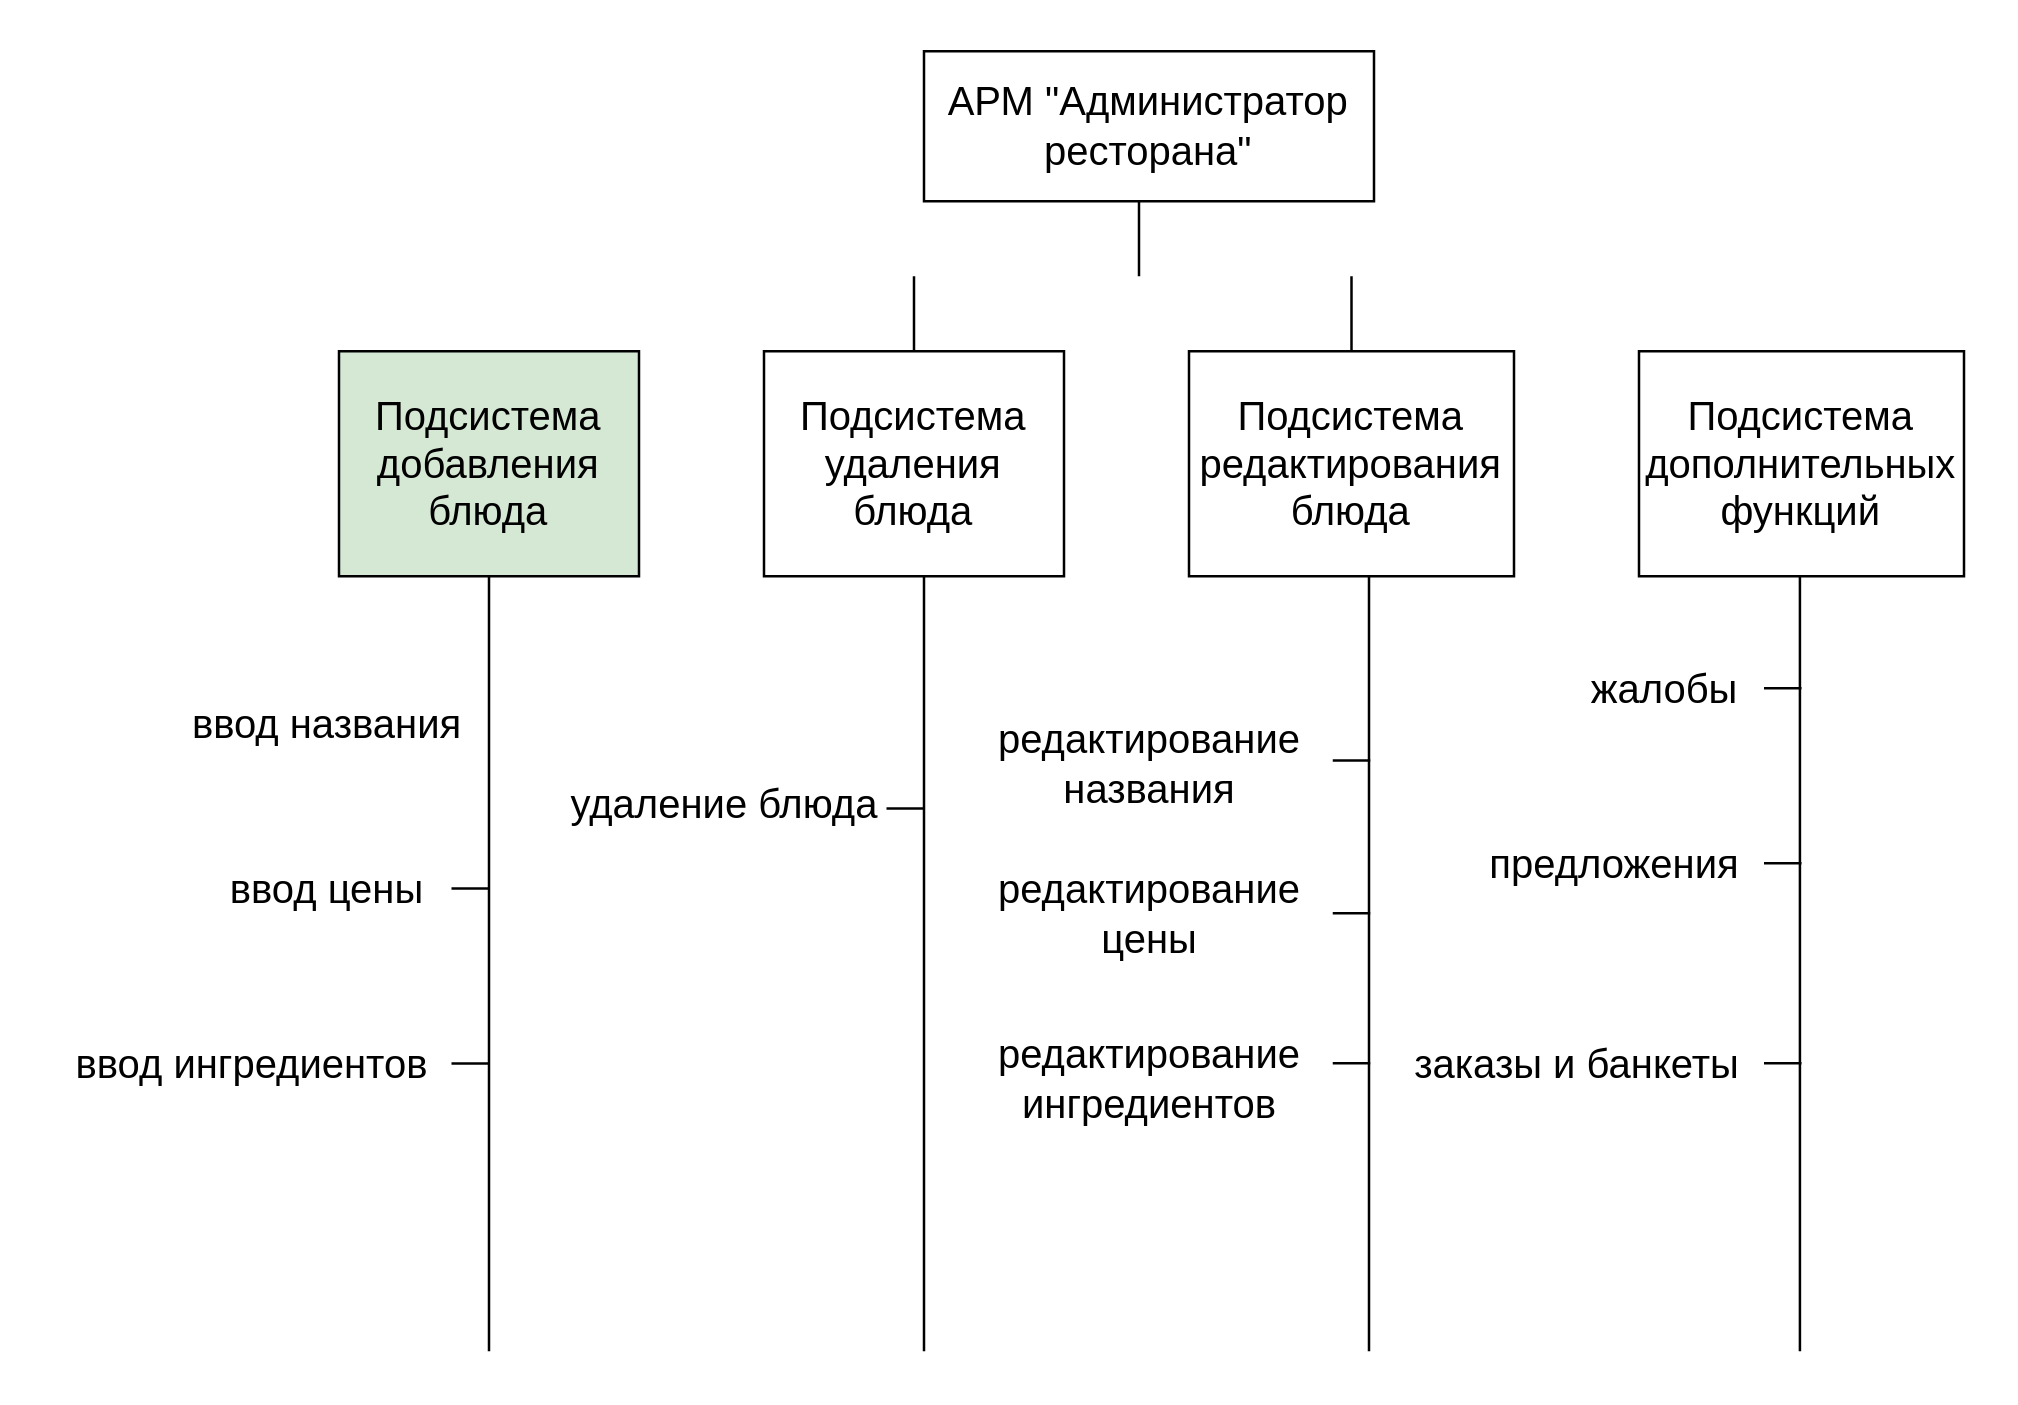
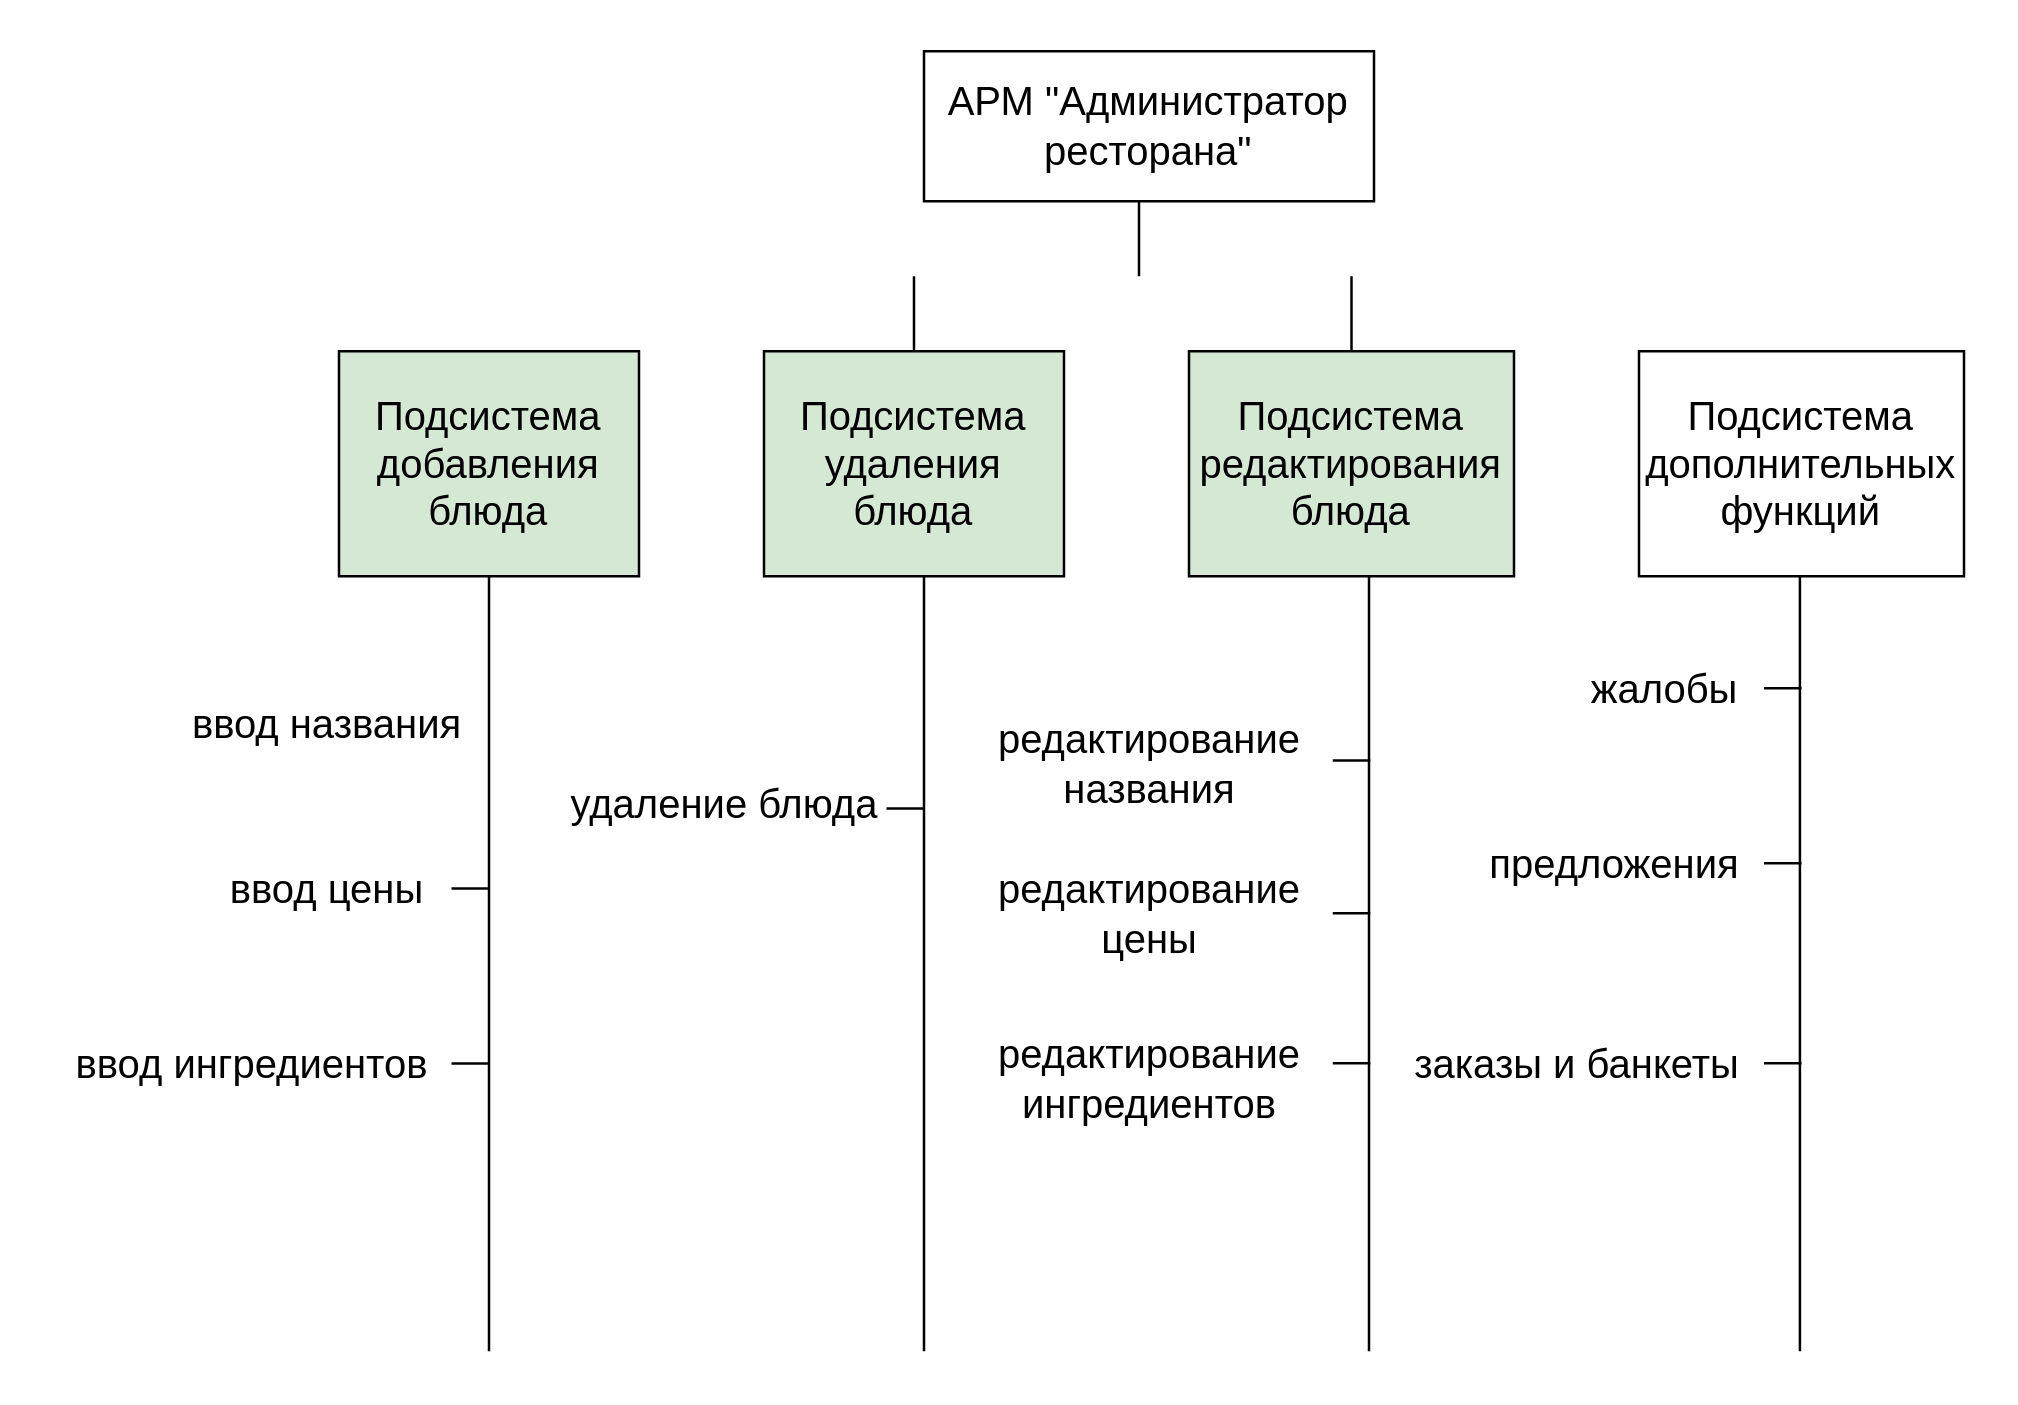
  <mxCell id="0" />
  <mxCell id="1" parent="0" />
  <mxCell id="2" value="АРМ &quot;Администратор ресторана&quot;" style="rounded=0;whiteSpace=wrap;html=1;fontSize=16;" vertex="1" parent="1"><mxGeometry x="369" y="20" width="180" height="60" as="geometry" /></mxCell>
  <mxCell id="3" value="Подсистема добавления блюда" style="rounded=0;whiteSpace=wrap;html=1;fontSize=16;fillColor=#d5e8d4;" vertex="1" parent="1"><mxGeometry y="140" width="120" height="90" as="geometry" x="135" /></mxCell>
- <mxCell id="4" value="Подсистема удаления блюда" style="rounded=0;whiteSpace=wrap;html=1;fontSize=16;" vertex="1" parent="1"><mxGeometry x="305" y="140" width="120" height="90" as="geometry" /></mxCell>
- <mxCell id="5" value="Подсистема редактирования блюда" style="rounded=0;whiteSpace=wrap;html=1;fontSize=16;" vertex="1" parent="1"><mxGeometry x="475" y="140" width="130" height="90" as="geometry" /></mxCell>
+ <mxCell id="4" value="Подсистема удаления блюда" style="rounded=0;whiteSpace=wrap;html=1;fontSize=16;fillColor=#d5e8d4;" vertex="1" parent="1"><mxGeometry x="305" y="140" width="120" height="90" as="geometry" /></mxCell>
+ <mxCell id="5" value="Подсистема редактирования блюда" style="rounded=0;whiteSpace=wrap;html=1;fontSize=16;fillColor=#d5e8d4;" vertex="1" parent="1"><mxGeometry x="475" y="140" width="130" height="90" as="geometry" /></mxCell>
  <mxCell id="6" value="Подсистема дополнительных функций" style="rounded=0;whiteSpace=wrap;html=1;fontSize=16;" vertex="1" parent="1"><mxGeometry x="655" y="140" width="130" height="90" as="geometry" /></mxCell>
  <mxCell id="7" value="" style="endArrow=none;html=1;rounded=0;fontSize=12;startSize=8;endSize=8;curved=1;" edge="1" parent="1"><mxGeometry width="50" height="50" relative="1" as="geometry"><mxPoint x="455" y="80" as="sourcePoint" /><mxPoint x="455" y="110" as="targetPoint" /></mxGeometry></mxCell>
  <mxCell id="8" value="" style="endArrow=none;html=1;rounded=0;fontSize=12;startSize=8;endSize=8;curved=1;entryX=0.5;entryY=0;entryDx=0;entryDy=0;" edge="1" parent="1" target="4"><mxGeometry width="50" height="50" relative="1" as="geometry"><mxPoint x="365" y="110" as="sourcePoint" /><mxPoint x="405" y="60" as="targetPoint" /></mxGeometry></mxCell>
  <mxCell id="9" value="" style="endArrow=none;html=1;rounded=0;fontSize=12;startSize=8;endSize=8;curved=1;exitX=0.5;exitY=0;exitDx=0;exitDy=0;" edge="1" parent="1" source="5"><mxGeometry width="50" height="50" relative="1" as="geometry"><mxPoint x="555" y="140" as="sourcePoint" /><mxPoint x="540" y="110" as="targetPoint" /></mxGeometry></mxCell>
  <mxCell id="10" value="" style="endArrow=none;html=1;rounded=0;fontSize=12;startSize=8;endSize=8;curved=1;exitX=0.5;exitY=1;exitDx=0;exitDy=0;" edge="1" parent="1" source="3"><mxGeometry width="50" height="50" relative="1" as="geometry"><mxPoint x="375" y="290" as="sourcePoint" /><mxPoint x="195" y="540" as="targetPoint" /></mxGeometry></mxCell>
  <mxCell id="11" value="" style="endArrow=none;html=1;rounded=0;fontSize=12;startSize=8;endSize=8;curved=1;exitX=0.5;exitY=1;exitDx=0;exitDy=0;" edge="1" parent="1"><mxGeometry width="50" height="50" relative="1" as="geometry"><mxPoint x="369" y="230" as="sourcePoint" /><mxPoint x="369" y="540" as="targetPoint" /></mxGeometry></mxCell>
  <mxCell id="12" value="" style="endArrow=none;html=1;rounded=0;fontSize=12;startSize=8;endSize=8;curved=1;exitX=0.5;exitY=1;exitDx=0;exitDy=0;" edge="1" parent="1"><mxGeometry width="50" height="50" relative="1" as="geometry"><mxPoint x="547" y="230" as="sourcePoint" /><mxPoint x="547" y="540" as="targetPoint" /></mxGeometry></mxCell>
  <mxCell id="13" value="" style="endArrow=none;html=1;rounded=0;fontSize=12;startSize=8;endSize=8;curved=1;exitX=0.5;exitY=1;exitDx=0;exitDy=0;" edge="1" parent="1"><mxGeometry width="50" height="50" relative="1" as="geometry"><mxPoint x="719.37" y="230" as="sourcePoint" /><mxPoint x="719.37" y="540" as="targetPoint" /></mxGeometry></mxCell>
  <mxCell id="14" value="ввод названия" style="text;html=1;align=center;verticalAlign=middle;resizable=0;points=[];autosize=1;strokeColor=none;fillColor=none;fontSize=16;" vertex="1" parent="1"><mxGeometry x="65" y="274" width="130" height="30" as="geometry" /></mxCell>
  <mxCell id="15" value="ввод цены" style="text;html=1;align=center;verticalAlign=middle;resizable=0;points=[];autosize=1;strokeColor=none;fillColor=none;fontSize=16;" vertex="1" parent="1"><mxGeometry x="80" y="340" width="100" height="30" as="geometry" /></mxCell>
  <mxCell id="16" value="ввод ингредиентов" style="text;html=1;align=center;verticalAlign=middle;resizable=0;points=[];autosize=1;strokeColor=none;fillColor=none;fontSize=16;" vertex="1" parent="1"><mxGeometry x="20" y="410" width="160" height="30" as="geometry" /></mxCell>
  <mxCell id="17" value="удаление блюда" style="text;html=1;align=center;verticalAlign=middle;resizable=0;points=[];autosize=1;strokeColor=none;fillColor=none;fontSize=16;" vertex="1" parent="1"><mxGeometry x="214" y="306" width="150" height="30" as="geometry" /></mxCell>
  <mxCell id="18" value="редактирование&lt;br&gt;названия" style="text;html=1;align=center;verticalAlign=middle;resizable=0;points=[];autosize=1;strokeColor=none;fillColor=none;fontSize=16;" vertex="1" parent="1"><mxGeometry x="389" y="280" width="140" height="50" as="geometry" /></mxCell>
  <mxCell id="19" value="редактирование&lt;br&gt;цены" style="text;html=1;align=center;verticalAlign=middle;resizable=0;points=[];autosize=1;strokeColor=none;fillColor=none;fontSize=16;" vertex="1" parent="1"><mxGeometry x="389" y="340" width="140" height="50" as="geometry" /></mxCell>
  <mxCell id="20" value="редактирование&lt;br&gt;ингредиентов" style="text;html=1;align=center;verticalAlign=middle;resizable=0;points=[];autosize=1;strokeColor=none;fillColor=none;fontSize=16;" vertex="1" parent="1"><mxGeometry x="389" y="406" width="140" height="50" as="geometry" /></mxCell>
  <mxCell id="21" value="жалобы" style="text;html=1;align=center;verticalAlign=middle;resizable=0;points=[];autosize=1;strokeColor=none;fillColor=none;fontSize=16;" vertex="1" parent="1"><mxGeometry x="625" y="260" width="80" height="30" as="geometry" /></mxCell>
  <mxCell id="22" value="предложения" style="text;html=1;align=center;verticalAlign=middle;resizable=0;points=[];autosize=1;strokeColor=none;fillColor=none;fontSize=16;" vertex="1" parent="1"><mxGeometry x="585" y="330" width="120" height="30" as="geometry" /></mxCell>
  <mxCell id="23" value="заказы и банкеты" style="text;html=1;align=center;verticalAlign=middle;resizable=0;points=[];autosize=1;strokeColor=none;fillColor=none;fontSize=16;" vertex="1" parent="1"><mxGeometry x="555" y="410" width="150" height="30" as="geometry" /></mxCell>
  <mxCell id="24" value="" style="endArrow=none;html=1;rounded=0;fontSize=12;startSize=8;endSize=8;curved=1;" edge="1" parent="1" source="14"><mxGeometry width="50" height="50" relative="1" as="geometry"><mxPoint x="145" y="340" as="sourcePoint" /><mxPoint x="195" y="290" as="targetPoint" /></mxGeometry></mxCell>
  <mxCell id="25" value="" style="endArrow=none;html=1;rounded=0;fontSize=12;startSize=8;endSize=8;curved=1;" edge="1" parent="1"><mxGeometry width="50" height="50" relative="1" as="geometry"><mxPoint x="180" y="354.86" as="sourcePoint" /><mxPoint x="195" y="354.86" as="targetPoint" /></mxGeometry></mxCell>
  <mxCell id="26" value="" style="endArrow=none;html=1;rounded=0;fontSize=12;startSize=8;endSize=8;curved=1;" edge="1" parent="1"><mxGeometry width="50" height="50" relative="1" as="geometry"><mxPoint x="180" y="424.86" as="sourcePoint" /><mxPoint x="195" y="424.86" as="targetPoint" /></mxGeometry></mxCell>
  <mxCell id="27" value="" style="endArrow=none;html=1;rounded=0;fontSize=12;startSize=8;endSize=8;curved=1;" edge="1" parent="1"><mxGeometry width="50" height="50" relative="1" as="geometry"><mxPoint x="354" y="322.86" as="sourcePoint" /><mxPoint x="369" y="322.86" as="targetPoint" /></mxGeometry></mxCell>
  <mxCell id="28" value="" style="endArrow=none;html=1;rounded=0;fontSize=12;startSize=8;endSize=8;curved=1;" edge="1" parent="1"><mxGeometry width="50" height="50" relative="1" as="geometry"><mxPoint x="532.5" y="303.71" as="sourcePoint" /><mxPoint x="547.5" y="303.71" as="targetPoint" /></mxGeometry></mxCell>
  <mxCell id="29" value="" style="endArrow=none;html=1;rounded=0;fontSize=12;startSize=8;endSize=8;curved=1;" edge="1" parent="1"><mxGeometry width="50" height="50" relative="1" as="geometry"><mxPoint x="532.5" y="364.83" as="sourcePoint" /><mxPoint x="547.5" y="364.83" as="targetPoint" /></mxGeometry></mxCell>
  <mxCell id="30" value="" style="endArrow=none;html=1;rounded=0;fontSize=12;startSize=8;endSize=8;curved=1;" edge="1" parent="1"><mxGeometry width="50" height="50" relative="1" as="geometry"><mxPoint x="532.5" y="424.83" as="sourcePoint" /><mxPoint x="547.5" y="424.83" as="targetPoint" /></mxGeometry></mxCell>
  <mxCell id="31" value="" style="endArrow=none;html=1;rounded=0;fontSize=12;startSize=8;endSize=8;curved=1;" edge="1" parent="1"><mxGeometry width="50" height="50" relative="1" as="geometry"><mxPoint x="705" y="274.83" as="sourcePoint" /><mxPoint x="720" y="274.83" as="targetPoint" /></mxGeometry></mxCell>
  <mxCell id="32" value="" style="endArrow=none;html=1;rounded=0;fontSize=12;startSize=8;endSize=8;curved=1;" edge="1" parent="1"><mxGeometry width="50" height="50" relative="1" as="geometry"><mxPoint x="705" y="344.83" as="sourcePoint" /><mxPoint x="720" y="344.83" as="targetPoint" /></mxGeometry></mxCell>
  <mxCell id="33" value="" style="endArrow=none;html=1;rounded=0;fontSize=12;startSize=8;endSize=8;curved=1;" edge="1" parent="1"><mxGeometry width="50" height="50" relative="1" as="geometry"><mxPoint x="705" y="424.83" as="sourcePoint" /><mxPoint x="720" y="424.83" as="targetPoint" /></mxGeometry></mxCell>
